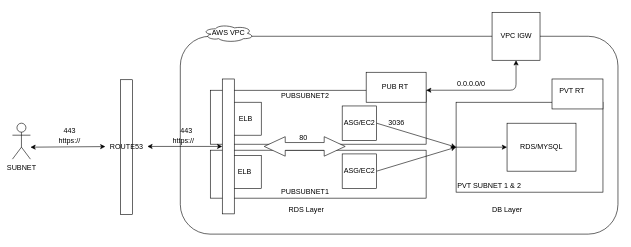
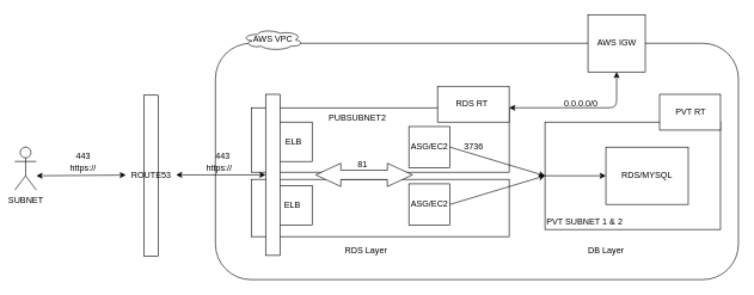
  <mxCell id="0" />
  <mxCell id="1" parent="0" />
  <mxCell id="2" value="" style="rounded=1;whiteSpace=wrap;html=1;" vertex="1" parent="1"><mxGeometry x="300" y="60" width="730" height="330" as="geometry" /></mxCell>
  <mxCell id="3" value="AWS VPC" style="ellipse;shape=cloud;whiteSpace=wrap;html=1;" vertex="1" parent="1"><mxGeometry x="337.5" y="40" width="85" height="30" as="geometry" /></mxCell>
  <mxCell id="4" value="" style="rounded=0;whiteSpace=wrap;html=1;" vertex="1" parent="1"><mxGeometry x="350" y="150" width="360" height="90" as="geometry" /></mxCell>
  <mxCell id="5" value="" style="rounded=0;whiteSpace=wrap;html=1;" vertex="1" parent="1"><mxGeometry x="350" y="250" width="360" height="80" as="geometry" /></mxCell>
- <mxCell id="6" value="PUBSUBNET1" style="text;html=1;align=center;verticalAlign=middle;resizable=0;points=[];autosize=1;" vertex="1" parent="1"><mxGeometry x="457.5" y="310" width="100" height="20" as="geometry" /></mxCell>
- <mxCell id="7" value="PUBSUBNET2" style="text;html=1;align=center;verticalAlign=middle;resizable=0;points=[];autosize=1;" vertex="1" parent="1"><mxGeometry x="457.5" y="150" width="100" height="20" as="geometry" /></mxCell>
+ <mxCell id="7" value="PUBSUBNET2" style="text;html=1;align=center;verticalAlign=middle;resizable=0;points=[];autosize=1;" vertex="1" parent="1"><mxGeometry x="447.5" y="155" width="100" height="20" as="geometry" /></mxCell>
  <mxCell id="8" value="ASG/EC2" style="whiteSpace=wrap;html=1;aspect=fixed;" vertex="1" parent="1"><mxGeometry x="570" y="176.25" width="57.5" height="57.5" as="geometry" /></mxCell>
  <mxCell id="9" value="ASG/EC2" style="whiteSpace=wrap;html=1;aspect=fixed;" vertex="1" parent="1"><mxGeometry x="570" y="256.25" width="57.5" height="57.5" as="geometry" /></mxCell>
  <mxCell id="10" value="" style="rounded=0;whiteSpace=wrap;html=1;" vertex="1" parent="1"><mxGeometry x="760" y="170" width="245" height="150" as="geometry" /></mxCell>
  <mxCell id="11" value="PVT SUBNET 1 &amp;amp; 2" style="text;html=1;align=center;verticalAlign=middle;resizable=0;points=[];autosize=1;" vertex="1" parent="1"><mxGeometry x="755" y="300" width="120" height="20" as="geometry" /></mxCell>
  <mxCell id="12" value="RDS/MYSQL" style="whiteSpace=wrap;html=1;aspect=fixed;" vertex="1" parent="1"><mxGeometry x="845" y="205" width="115" height="80" as="geometry" /></mxCell>
  <mxCell id="13" value="" style="endArrow=classic;html=1;exitX=1;exitY=0.5;exitDx=0;exitDy=0;entryX=0;entryY=0.5;entryDx=0;entryDy=0;" edge="1" parent="1" source="9" target="10"><mxGeometry width="50" height="50" relative="1" as="geometry"><mxPoint x="730" y="290" as="sourcePoint" /><mxPoint x="780" y="240" as="targetPoint" /></mxGeometry></mxCell>
  <mxCell id="14" value="" style="endArrow=classic;html=1;exitX=1;exitY=0.5;exitDx=0;exitDy=0;entryX=0;entryY=0.5;entryDx=0;entryDy=0;" edge="1" parent="1" source="8" target="10"><mxGeometry width="50" height="50" relative="1" as="geometry"><mxPoint x="637.5" y="295" as="sourcePoint" /><mxPoint x="770" y="255" as="targetPoint" /></mxGeometry></mxCell>
- <mxCell id="15" value="3036" style="text;html=1;align=center;verticalAlign=middle;resizable=0;points=[];autosize=1;" vertex="1" parent="1"><mxGeometry x="640" y="195" width="40" height="20" as="geometry" /></mxCell>
+ <mxCell id="15" value="3736" style="text;html=1;align=center;verticalAlign=middle;resizable=0;points=[];autosize=1;" vertex="1" parent="1"><mxGeometry x="640" y="195" width="40" height="20" as="geometry" /></mxCell>
  <mxCell id="16" value="" style="endArrow=classic;html=1;entryX=0;entryY=0.5;entryDx=0;entryDy=0;" edge="1" parent="1" target="12"><mxGeometry width="50" height="50" relative="1" as="geometry"><mxPoint x="758" y="245" as="sourcePoint" /><mxPoint x="780" y="240" as="targetPoint" /></mxGeometry></mxCell>
  <mxCell id="17" value="RDS Layer" style="text;html=1;align=center;verticalAlign=middle;resizable=0;points=[];autosize=1;" vertex="1" parent="1"><mxGeometry x="470" y="340" width="80" height="20" as="geometry" /></mxCell>
  <mxCell id="18" value="DB Layer" style="text;html=1;align=center;verticalAlign=middle;resizable=0;points=[];autosize=1;" vertex="1" parent="1"><mxGeometry x="810" y="340" width="70" height="20" as="geometry" /></mxCell>
  <mxCell id="19" value="SUBNET" style="shape=umlActor;verticalLabelPosition=bottom;verticalAlign=top;html=1;outlineConnect=0;" vertex="1" parent="1"><mxGeometry x="20" y="205" width="30" height="60" as="geometry" /></mxCell>
  <mxCell id="20" value="" style="rounded=0;whiteSpace=wrap;html=1;" vertex="1" parent="1"><mxGeometry x="200" y="132.5" width="20" height="225" as="geometry" /></mxCell>
  <mxCell id="21" value="ROUTE53" style="text;html=1;align=center;verticalAlign=middle;resizable=0;points=[];autosize=1;" vertex="1" parent="1"><mxGeometry x="175" y="233.75" width="70" height="20" as="geometry" /></mxCell>
  <mxCell id="22" value="" style="endArrow=classic;startArrow=classic;html=1;" edge="1" parent="1" target="21"><mxGeometry width="50" height="50" relative="1" as="geometry"><mxPoint x="50" y="245" as="sourcePoint" /><mxPoint x="100" y="200" as="targetPoint" /></mxGeometry></mxCell>
  <mxCell id="23" value="&amp;nbsp;ELB&lt;span style=&quot;color: rgba(0 , 0 , 0 , 0) ; font-family: monospace ; font-size: 0px&quot;&gt;%3CmxGraphModel%3E%3Croot%3E%3CmxCell%20id%3D%220%22%2F%3E%3CmxCell%20id%3D%221%22%20parent%3D%220%22%2F%3E%3CmxCell%20id%3D%222%22%20value%3D%223036%22%20style%3D%22text%3Bhtml%3D1%3Balign%3Dcenter%3BverticalAlign%3Dmiddle%3Bresizable%3D0%3Bpoints%3D%5B%5D%3Bautosize%3D1%3B%22%20vertex%3D%221%22%20parent%3D%221%22%3E%3CmxGeometry%20x%3D%22310%22%20y%3D%22-265%22%20width%3D%2240%22%20height%3D%2220%22%20as%3D%22geometry%22%2F%3E%3C%2FmxCell%3E%3C%2Froot%3E%3C%2FmxGraphModel%3E&lt;/span&gt;" style="whiteSpace=wrap;html=1;aspect=fixed;" vertex="1" parent="1"><mxGeometry x="380" y="170" width="55" height="55" as="geometry" /></mxCell>
  <mxCell id="24" value="ELB&lt;span style=&quot;color: rgba(0 , 0 , 0 , 0) ; font-family: monospace ; font-size: 0px&quot;&gt;%3CmxGraphModel%3E%3Croot%3E%3CmxCell%20id%3D%220%22%2F%3E%3CmxCell%20id%3D%221%22%20parent%3D%220%22%2F%3E%3CmxCell%20id%3D%222%22%20value%3D%223036%22%20style%3D%22text%3Bhtml%3D1%3Balign%3Dcenter%3BverticalAlign%3Dmiddle%3Bresizable%3D0%3Bpoints%3D%5B%5D%3Bautosize%3D1%3B%22%20vertex%3D%221%22%20parent%3D%221%22%3E%3CmxGeometry%20x%3D%22310%22%20y%3D%22-265%22%20width%3D%2240%22%20height%3D%2220%22%20as%3D%22geometry%22%2F%3E%3C%2FmxCell%3E%3C%2Froot%3E%3C%2FmxGraphModel%3E&lt;/span&gt;" style="whiteSpace=wrap;html=1;aspect=fixed;" vertex="1" parent="1"><mxGeometry x="380" y="258.75" width="55" height="55" as="geometry" /></mxCell>
  <mxCell id="25" value="" style="rounded=0;whiteSpace=wrap;html=1;" vertex="1" parent="1"><mxGeometry x="370" y="131.25" width="20" height="225" as="geometry" /></mxCell>
  <mxCell id="26" value="" style="endArrow=classic;startArrow=classic;html=1;entryX=0;entryY=0.5;entryDx=0;entryDy=0;" edge="1" parent="1" source="21" target="25"><mxGeometry width="50" height="50" relative="1" as="geometry"><mxPoint x="410" y="290" as="sourcePoint" /><mxPoint x="460" y="240" as="targetPoint" /></mxGeometry></mxCell>
  <mxCell id="27" value="https://" style="text;html=1;align=center;verticalAlign=middle;resizable=0;points=[];autosize=1;" vertex="1" parent="1"><mxGeometry x="90" y="225" width="50" height="20" as="geometry" /></mxCell>
  <mxCell id="28" value="https://" style="text;html=1;align=center;verticalAlign=middle;resizable=0;points=[];autosize=1;" vertex="1" parent="1"><mxGeometry x="280" y="225" width="50" height="20" as="geometry" /></mxCell>
  <mxCell id="29" value="" style="html=1;shadow=0;dashed=0;align=center;verticalAlign=middle;shape=mxgraph.arrows2.twoWayArrow;dy=0.6;dx=35;" vertex="1" parent="1"><mxGeometry x="440" y="227.5" width="135" height="32.5" as="geometry" /></mxCell>
  <mxCell id="30" value="443" style="text;html=1;align=center;verticalAlign=middle;resizable=0;points=[];autosize=1;" vertex="1" parent="1"><mxGeometry x="95" y="207.5" width="40" height="20" as="geometry" /></mxCell>
  <mxCell id="31" value="443" style="text;html=1;align=center;verticalAlign=middle;resizable=0;points=[];autosize=1;" vertex="1" parent="1"><mxGeometry x="290" y="207.5" width="40" height="20" as="geometry" /></mxCell>
- <mxCell id="32" value="80" style="text;html=1;align=center;verticalAlign=middle;resizable=0;points=[];autosize=1;" vertex="1" parent="1"><mxGeometry x="490" y="220" width="30" height="20" as="geometry" /></mxCell>
+ <mxCell id="32" value="81" style="text;html=1;align=center;verticalAlign=middle;resizable=0;points=[];autosize=1;" vertex="1" parent="1"><mxGeometry x="490" y="220" width="30" height="20" as="geometry" /></mxCell>
  <mxCell id="33" value="" style="whiteSpace=wrap;html=1;aspect=fixed;" vertex="1" parent="1"><mxGeometry x="820" y="20" width="80" height="80" as="geometry" /></mxCell>
- <mxCell id="34" value="VPC IGW" style="text;html=1;align=center;verticalAlign=middle;resizable=0;points=[];autosize=1;" vertex="1" parent="1"><mxGeometry x="825" y="50" width="70" height="20" as="geometry" /></mxCell>
+ <mxCell id="34" value="AWS IGW" style="text;html=1;align=center;verticalAlign=middle;resizable=0;points=[];autosize=1;" vertex="1" parent="1"><mxGeometry x="825" y="50" width="70" height="20" as="geometry" /></mxCell>
  <mxCell id="35" value="" style="rounded=0;whiteSpace=wrap;html=1;" vertex="1" parent="1"><mxGeometry x="610" y="120" width="100" height="50" as="geometry" /></mxCell>
- <mxCell id="36" value="PUB RT" style="text;html=1;align=center;verticalAlign=middle;resizable=0;points=[];autosize=1;" vertex="1" parent="1"><mxGeometry x="627.5" y="135" width="60" height="20" as="geometry" /></mxCell>
+ <mxCell id="36" value="RDS RT" style="text;html=1;align=center;verticalAlign=middle;resizable=0;points=[];autosize=1;" vertex="1" parent="1"><mxGeometry x="627.5" y="135" width="60" height="20" as="geometry" /></mxCell>
  <mxCell id="37" value="" style="endArrow=classic;startArrow=classic;html=1;entryX=0.5;entryY=1;entryDx=0;entryDy=0;" edge="1" parent="1" target="33"><mxGeometry width="50" height="50" relative="1" as="geometry"><mxPoint x="710" y="150" as="sourcePoint" /><mxPoint x="870" y="150" as="targetPoint" /><Array as="points"><mxPoint x="860" y="150" /></Array></mxGeometry></mxCell>
  <mxCell id="38" value="" style="rounded=0;whiteSpace=wrap;html=1;" vertex="1" parent="1"><mxGeometry x="920" y="131.25" width="85" height="50" as="geometry" /></mxCell>
- <mxCell id="39" value="PVT RT" style="text;html=1;align=center;verticalAlign=middle;resizable=0;points=[];autosize=1;" vertex="1" parent="1"><mxGeometry x="922.5" y="141.25" width="60" height="20" as="geometry" /></mxCell>
- <mxCell id="40" value="0.0.0.0/0" style="text;html=1;align=center;verticalAlign=middle;resizable=0;points=[];autosize=1;" vertex="1" parent="1"><mxGeometry x="755" y="130" width="60" height="20" as="geometry" /></mxCell>
+ <mxCell id="39" value="PVT RT" style="text;html=1;align=center;verticalAlign=middle;resizable=0;points=[];autosize=1;" vertex="1" parent="1"><mxGeometry x="932.5" y="146.25" width="60" height="20" as="geometry" /></mxCell>
+ <mxCell id="40" value="0.0.0.0/0" style="text;html=1;align=center;verticalAlign=middle;resizable=0;points=[];autosize=1;" vertex="1" parent="1"><mxGeometry x="780" y="135" width="60" height="20" as="geometry" /></mxCell>
